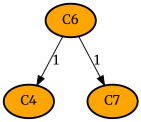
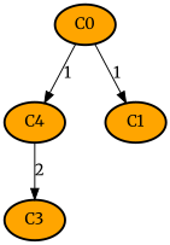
  digraph {
    compoud=true
    fontname=Merriweather
    node [color=black fillcolor=orange fontname=Merriweather style="bold,filled"]
    edge [fontname=Merriweather]
    n1 [label=C4]
-   C1 [label=C7]
-   C0 [label=C6]
+   C1
+   C3
+   C0
    subgraph sub_1 {
      rank=same
      n1
      C1
    }
    n1 -> C1 [headport=w style=invis tailport=e]
+   n1 -> C3 [label=2]
    C0 -> n1 [label=1]
    C0 -> C1 [label=1]
  }
